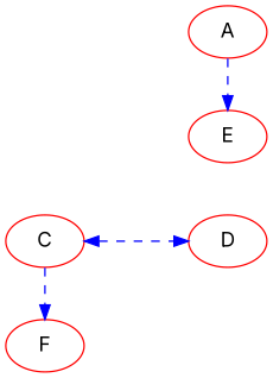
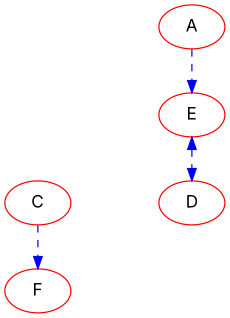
  digraph {
    fontname=Inter
    nodesep=1.0
    node [color=red fontname=Inter]
    edge [color=blue fontname=Inter style=dashed]
    C
    D
    F
    A
    E
    subgraph sub_1 {
      rank=same
      C
      D
    }
-   C -> D [dir=both]
+   E -> D [dir=both]
    C -> F
    A -> E
  }
